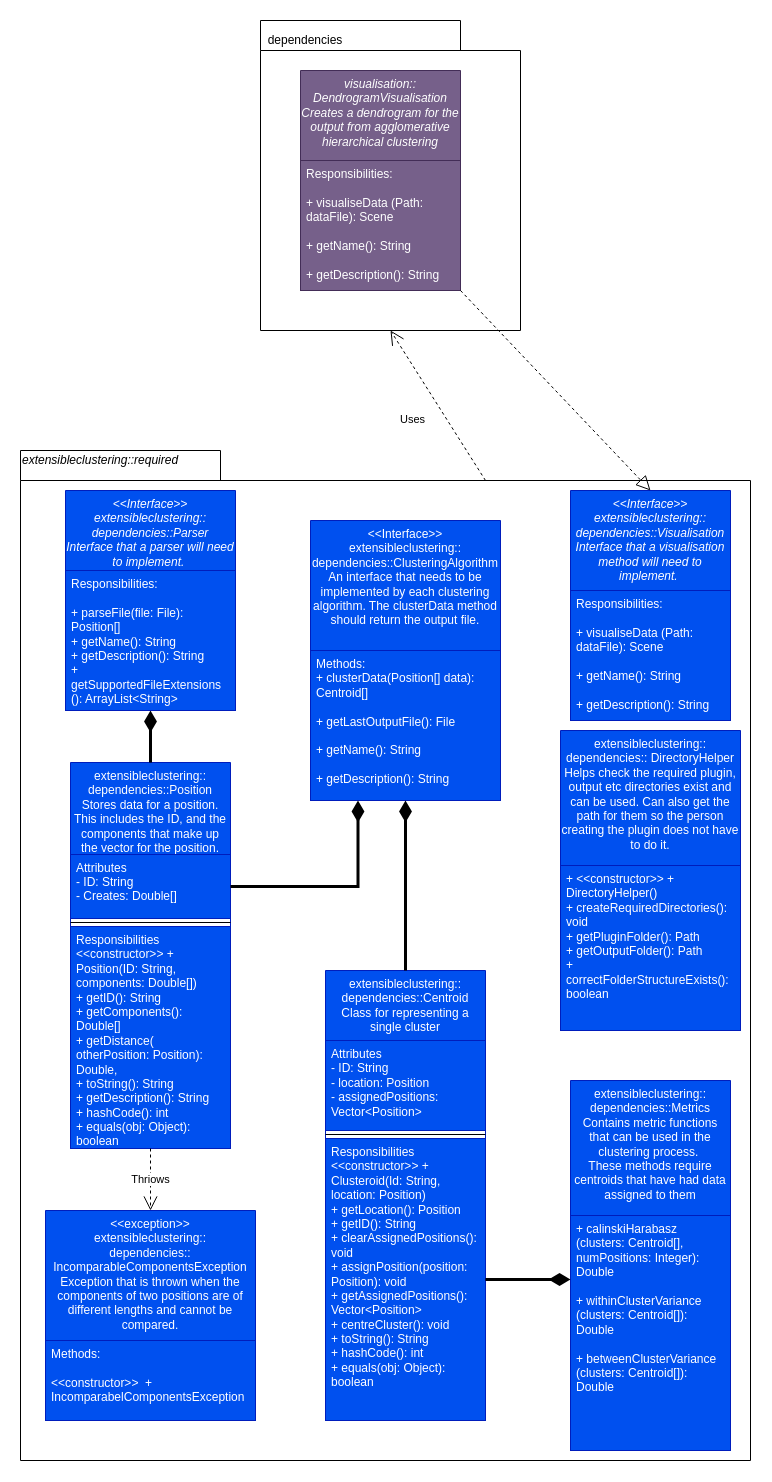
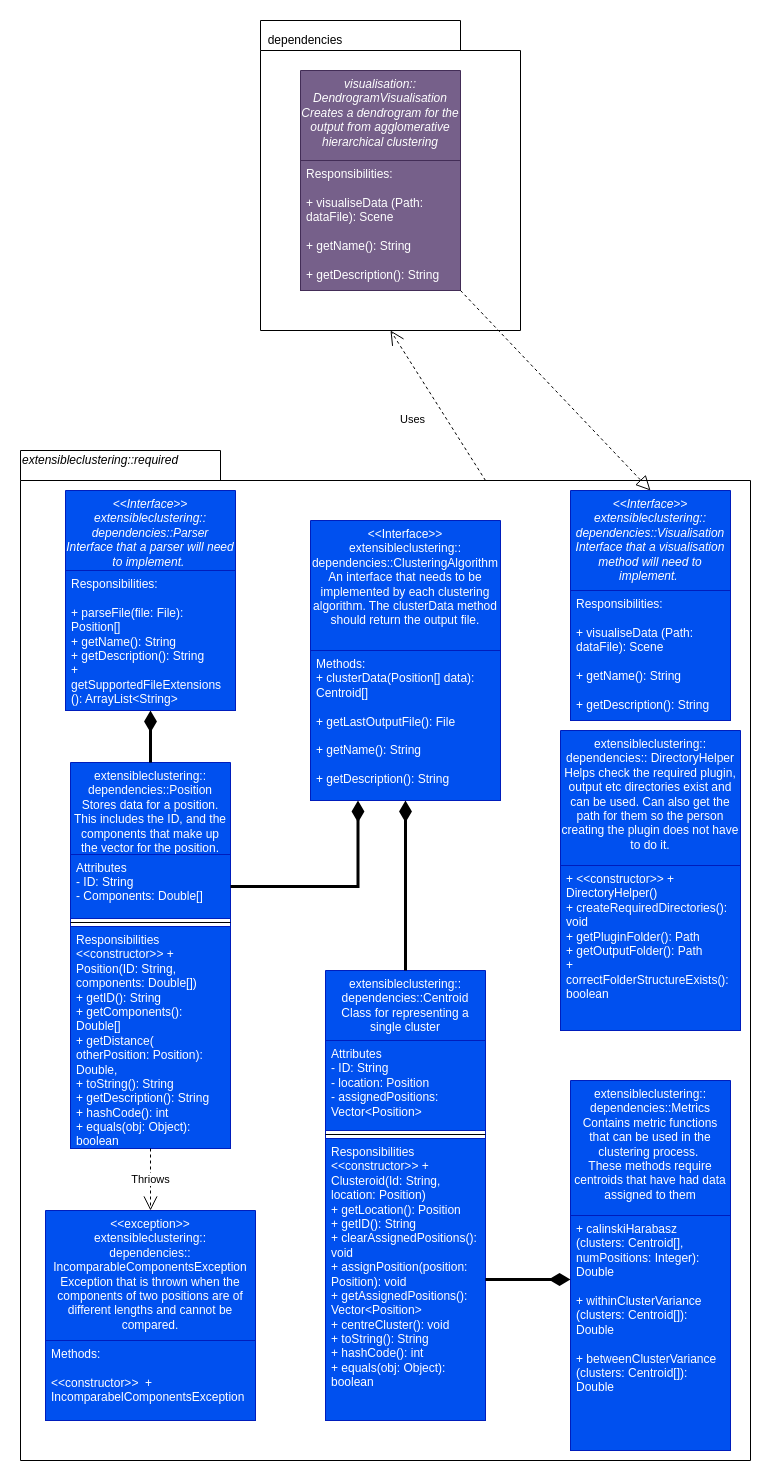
  <mxCell id="0" />
  <mxCell id="1" parent="0" />
  <mxCell id="2" value="" style="shape=folder;fontStyle=1;spacingTop=10;tabWidth=200;tabHeight=30;tabPosition=left;html=1;" parent="1" vertex="1"><mxGeometry x="20" y="450" width="730" height="1010" as="geometry" /></mxCell>
  <mxCell id="3" value="extensibleclustering::&#10;dependencies::Position&#10;Stores data for a position. This includes the ID, and the components that make up the vector for the position." style="swimlane;fontStyle=0;align=center;verticalAlign=top;childLayout=stackLayout;horizontal=1;startSize=92;horizontalStack=0;resizeParent=1;resizeLast=0;collapsible=1;marginBottom=0;rounded=0;shadow=0;strokeWidth=1;whiteSpace=wrap;fillColor=#0050ef;strokeColor=#001DBC;fontColor=#ffffff;" parent="1" vertex="1"><mxGeometry x="70" y="762" width="160" height="386" as="geometry"><mxRectangle x="130" y="380" width="160" height="26" as="alternateBounds" /></mxGeometry></mxCell>
- <mxCell id="4" value="Attributes&#10;- ID: String&#10;- Creates: Double[]" style="text;align=left;verticalAlign=top;spacingLeft=4;spacingRight=4;overflow=hidden;rotatable=0;points=[[0,0.5],[1,0.5]];portConstraint=eastwest;rounded=0;shadow=0;html=0;fontStyle=0;fillColor=#0050ef;strokeColor=#001DBC;fontColor=#ffffff;" parent="3" vertex="1"><mxGeometry y="92" width="160" height="64" as="geometry" /></mxCell>
+ <mxCell id="4" value="Attributes&#10;- ID: String&#10;- Components: Double[]" style="text;align=left;verticalAlign=top;spacingLeft=4;spacingRight=4;overflow=hidden;rotatable=0;points=[[0,0.5],[1,0.5]];portConstraint=eastwest;rounded=0;shadow=0;html=0;fontStyle=0;fillColor=#0050ef;strokeColor=#001DBC;fontColor=#ffffff;" parent="3" vertex="1"><mxGeometry y="92" width="160" height="64" as="geometry" /></mxCell>
  <mxCell id="5" value="" style="line;html=1;strokeWidth=1;align=left;verticalAlign=middle;spacingTop=-1;spacingLeft=3;spacingRight=3;rotatable=0;labelPosition=right;points=[];portConstraint=eastwest;" parent="3" vertex="1"><mxGeometry y="156" width="160" height="8" as="geometry" /></mxCell>
  <mxCell id="6" value="Responsibilities&#10;&lt;&lt;constructor&gt;&gt; + Position(ID: String, components: Double[])&#10;+ getID(): String&#10;+ getComponents(): Double[]&#10;+ getDistance( otherPosition: Position): Double, &#10;+ toString(): String&#10;+ getDescription(): String&#10;+ hashCode(): int&#10;+ equals(obj: Object): boolean" style="text;align=left;verticalAlign=top;spacingLeft=4;spacingRight=4;overflow=hidden;rotatable=0;points=[[0,0.5],[1,0.5]];portConstraint=eastwest;fontStyle=0;whiteSpace=wrap;fillColor=#0050ef;strokeColor=#001DBC;fontColor=#ffffff;" parent="3" vertex="1"><mxGeometry y="164" width="160" height="222" as="geometry" /></mxCell>
  <mxCell id="7" value="" style="endArrow=diamondThin;endSize=13;endFill=1;shadow=0;strokeWidth=3;rounded=0;edgeStyle=elbowEdgeStyle;elbow=vertical;strokeColor=#000000;entryX=0.5;entryY=1;entryDx=0;entryDy=0;" parent="1" source="3" edge="1"><mxGeometry width="160" relative="1" as="geometry"><mxPoint x="150" y="573" as="sourcePoint" /><mxPoint x="150" y="710" as="targetPoint" /></mxGeometry></mxCell>
  <mxCell id="8" value="&lt;span style=&quot;font-style: italic ; text-align: center&quot;&gt;extensibleclustering::&lt;/span&gt;&lt;span style=&quot;font-style: italic ; text-align: center&quot;&gt;required&lt;/span&gt;" style="text;html=1;strokeColor=none;fillColor=none;align=left;verticalAlign=middle;whiteSpace=wrap;rounded=0;" parent="1" vertex="1"><mxGeometry x="20" y="440" width="250" height="40" as="geometry" /></mxCell>
  <mxCell id="9" value="&lt;&lt;Interface&gt;&gt;&#10;extensibleclustering::&#10;dependencies::ClusteringAlgorithm&#10;An interface that needs to be implemented by each clustering algorithm. The clusterData method should return the output file." style="swimlane;fontStyle=0;align=center;verticalAlign=top;childLayout=stackLayout;horizontal=1;startSize=130;horizontalStack=0;resizeParent=1;resizeLast=0;collapsible=1;marginBottom=0;rounded=0;shadow=0;strokeWidth=1;whiteSpace=wrap;fillColor=#0050ef;strokeColor=#001DBC;fontColor=#ffffff;" parent="1" vertex="1"><mxGeometry x="310" y="520" width="190" height="280" as="geometry"><mxRectangle x="130" y="380" width="160" height="26" as="alternateBounds" /></mxGeometry></mxCell>
  <mxCell id="10" value="Methods:&#10;+ clusterData(Position[] data): Centroid[] &#10;&#10;+ getLastOutputFile(): File&#10;&#10;+ getName(): String &#10;&#10;+ getDescription(): String" style="text;align=left;verticalAlign=top;spacingLeft=4;spacingRight=4;overflow=hidden;rotatable=0;points=[[0,0.5],[1,0.5]];portConstraint=eastwest;fontStyle=0;whiteSpace=wrap;fillColor=#0050ef;strokeColor=#001DBC;fontColor=#ffffff;" parent="9" vertex="1"><mxGeometry y="130" width="190" height="150" as="geometry" /></mxCell>
  <mxCell id="11" value="extensibleclustering::&#10;dependencies::Metrics&#10;Contains metric functions that can be used in the clustering process. &#10;These methods require centroids that have had data assigned to them" style="swimlane;fontStyle=0;align=center;verticalAlign=top;childLayout=stackLayout;horizontal=1;startSize=135;horizontalStack=0;resizeParent=1;resizeLast=0;collapsible=1;marginBottom=0;rounded=0;shadow=0;strokeWidth=1;whiteSpace=wrap;fillColor=#0050ef;strokeColor=#001DBC;fontColor=#ffffff;" parent="1" vertex="1"><mxGeometry x="570" y="1080" width="160" height="370" as="geometry"><mxRectangle x="130" y="380" width="160" height="26" as="alternateBounds" /></mxGeometry></mxCell>
  <mxCell id="12" value="+ calinskiHarabasz (clusters: Centroid[], numPositions: Integer): Double&#10;&#10;+ withinClusterVariance (clusters: Centroid[]): Double&#10;&#10;+ betweenClusterVariance (clusters: Centroid[]): Double" style="text;align=left;verticalAlign=top;spacingLeft=4;spacingRight=4;overflow=hidden;rotatable=0;points=[[0,0.5],[1,0.5]];portConstraint=eastwest;fontStyle=0;whiteSpace=wrap;fillColor=#0050ef;strokeColor=#001DBC;fontColor=#ffffff;" parent="11" vertex="1"><mxGeometry y="135" width="160" height="235" as="geometry" /></mxCell>
  <mxCell id="13" value="extensibleclustering::&#10;dependencies::Centroid&#10;Class for representing a single cluster" style="swimlane;fontStyle=0;align=center;verticalAlign=top;childLayout=stackLayout;horizontal=1;startSize=70;horizontalStack=0;resizeParent=1;resizeLast=0;collapsible=1;marginBottom=0;rounded=0;shadow=0;strokeWidth=1;whiteSpace=wrap;fillColor=#0050ef;strokeColor=#001DBC;fontColor=#ffffff;" parent="1" vertex="1"><mxGeometry x="325" y="970" width="160" height="450" as="geometry"><mxRectangle x="130" y="380" width="160" height="26" as="alternateBounds" /></mxGeometry></mxCell>
  <mxCell id="14" value="Attributes&#10;- ID: String&#10;- location: Position&#10;- assignedPositions: Vector&lt;Position&gt;" style="text;align=left;verticalAlign=top;spacingLeft=4;spacingRight=4;overflow=hidden;rotatable=0;points=[[0,0.5],[1,0.5]];portConstraint=eastwest;rounded=0;shadow=0;html=0;fontStyle=0;whiteSpace=wrap;fillColor=#0050ef;strokeColor=#001DBC;fontColor=#ffffff;" parent="13" vertex="1"><mxGeometry y="70" width="160" height="90" as="geometry" /></mxCell>
  <mxCell id="15" value="" style="line;html=1;strokeWidth=1;align=left;verticalAlign=middle;spacingTop=-1;spacingLeft=3;spacingRight=3;rotatable=0;labelPosition=right;points=[];portConstraint=eastwest;" parent="13" vertex="1"><mxGeometry y="160" width="160" height="8" as="geometry" /></mxCell>
  <mxCell id="16" value="Responsibilities&#10;&lt;&lt;constructor&gt;&gt; + Clusteroid(Id: String, location: Position)&#10;+ getLocation(): Position&#10;+ getID(): String&#10;+ clearAssignedPositions(): void&#10;+ assignPosition(position: Position): void&#10;+ getAssignedPositions(): Vector&lt;Position&gt;&#10;+ centreCluster(): void&#10;+ toString(): String&#10;+ hashCode(): int&#10;+ equals(obj: Object): boolean" style="text;align=left;verticalAlign=top;spacingLeft=4;spacingRight=4;overflow=hidden;rotatable=0;points=[[0,0.5],[1,0.5]];portConstraint=eastwest;fontStyle=0;whiteSpace=wrap;fillColor=#0050ef;strokeColor=#001DBC;fontColor=#ffffff;" parent="13" vertex="1"><mxGeometry y="168" width="160" height="282" as="geometry" /></mxCell>
  <mxCell id="17" value="" style="endArrow=diamondThin;endSize=13;endFill=1;shadow=0;strokeWidth=3;rounded=0;edgeStyle=elbowEdgeStyle;elbow=vertical;strokeColor=#000000;entryX=0.25;entryY=1;entryDx=0;entryDy=0;exitX=1;exitY=0.5;exitDx=0;exitDy=0;" parent="1" source="4" target="9" edge="1"><mxGeometry width="160" relative="1" as="geometry"><mxPoint x="290" y="912" as="sourcePoint" /><mxPoint x="290" y="860" as="targetPoint" /><Array as="points"><mxPoint x="360" y="886" /></Array></mxGeometry></mxCell>
  <mxCell id="18" value="" style="endArrow=diamondThin;endSize=13;endFill=1;shadow=0;strokeWidth=3;rounded=0;edgeStyle=elbowEdgeStyle;elbow=vertical;strokeColor=#000000;entryX=0.5;entryY=1;entryDx=0;entryDy=0;exitX=0.5;exitY=0;exitDx=0;exitDy=0;" parent="1" source="13" target="9" edge="1"><mxGeometry width="160" relative="1" as="geometry"><mxPoint x="384.5" y="952" as="sourcePoint" /><mxPoint x="384.5" y="900" as="targetPoint" /></mxGeometry></mxCell>
  <mxCell id="19" value="&lt;&lt;exception&gt;&gt;&#10;extensibleclustering::&#10;dependencies:: IncomparableComponentsException&#10;Exception that is thrown when the components of two positions are of different lengths and cannot be compared." style="swimlane;fontStyle=0;align=center;verticalAlign=top;childLayout=stackLayout;horizontal=1;startSize=130;horizontalStack=0;resizeParent=1;resizeLast=0;collapsible=1;marginBottom=0;rounded=0;shadow=0;strokeWidth=1;whiteSpace=wrap;fillColor=#0050ef;strokeColor=#001DBC;fontColor=#ffffff;" parent="1" vertex="1"><mxGeometry x="45" y="1210" width="210" height="210" as="geometry"><mxRectangle x="130" y="380" width="160" height="26" as="alternateBounds" /></mxGeometry></mxCell>
  <mxCell id="20" value="Methods: &#10;&#10;&lt;&lt;constructor&gt;&gt;  + IncomparabelComponentsException" style="text;align=left;verticalAlign=top;spacingLeft=4;spacingRight=4;overflow=hidden;rotatable=0;points=[[0,0.5],[1,0.5]];portConstraint=eastwest;fontStyle=0;whiteSpace=wrap;fillColor=#0050ef;strokeColor=#001DBC;fontColor=#ffffff;" parent="19" vertex="1"><mxGeometry y="130" width="210" height="80" as="geometry" /></mxCell>
  <mxCell id="21" value="Thriows" style="endArrow=open;endSize=12;dashed=1;html=1;entryX=0.5;entryY=0;entryDx=0;entryDy=0;exitX=0.5;exitY=1;exitDx=0;exitDy=0;" parent="1" source="3" target="19" edge="1"><mxGeometry width="160" relative="1" as="geometry"><mxPoint x="710" y="980" as="sourcePoint" /><mxPoint x="870" y="980" as="targetPoint" /></mxGeometry></mxCell>
  <mxCell id="22" value="" style="endArrow=diamondThin;endSize=13;endFill=1;shadow=0;strokeWidth=3;rounded=0;edgeStyle=elbowEdgeStyle;elbow=vertical;strokeColor=#000000;exitX=1;exitY=0.5;exitDx=0;exitDy=0;" parent="1" source="16" edge="1"><mxGeometry width="160" relative="1" as="geometry"><mxPoint x="530" y="1140" as="sourcePoint" /><mxPoint x="570" y="1279" as="targetPoint" /><Array as="points"><mxPoint x="530" y="1279" /></Array></mxGeometry></mxCell>
  <mxCell id="23" value="extensibleclustering::&#10;dependencies:: DirectoryHelper&#10;Helps check the required plugin, output etc directories exist and can be used. Can also get the path for them so the person creating the plugin does not have to do it." style="swimlane;fontStyle=0;align=center;verticalAlign=top;childLayout=stackLayout;horizontal=1;startSize=135;horizontalStack=0;resizeParent=1;resizeLast=0;collapsible=1;marginBottom=0;rounded=0;shadow=0;strokeWidth=1;whiteSpace=wrap;fillColor=#0050ef;strokeColor=#001DBC;fontColor=#ffffff;" parent="1" vertex="1"><mxGeometry x="560" y="730" width="180" height="300" as="geometry"><mxRectangle x="130" y="380" width="160" height="26" as="alternateBounds" /></mxGeometry></mxCell>
  <mxCell id="24" value="+ &lt;&lt;constructor&gt;&gt; + DirectoryHelper()&#10;+ createRequiredDirectories(): void&#10;+ getPluginFolder(): Path&#10;+ getOutputFolder(): Path&#10;+ correctFolderStructureExists(): boolean" style="text;align=left;verticalAlign=top;spacingLeft=4;spacingRight=4;overflow=hidden;rotatable=0;points=[[0,0.5],[1,0.5]];portConstraint=eastwest;fontStyle=0;whiteSpace=wrap;fillColor=#0050ef;strokeColor=#001DBC;fontColor=#ffffff;" parent="23" vertex="1"><mxGeometry y="135" width="180" height="165" as="geometry" /></mxCell>
  <mxCell id="25" value="&lt;&lt;Interface&gt;&gt;&#10;extensibleclustering::&#10;dependencies::Visualisation&#10;Interface that a visualisation method will need to implement. " style="swimlane;fontStyle=2;align=center;verticalAlign=top;childLayout=stackLayout;horizontal=1;startSize=100;horizontalStack=0;resizeParent=1;resizeLast=0;collapsible=1;marginBottom=0;rounded=0;shadow=0;strokeWidth=1;whiteSpace=wrap;fillColor=#0050ef;strokeColor=#001DBC;fontColor=#ffffff;" parent="1" vertex="1"><mxGeometry x="570" y="490" width="160" height="230" as="geometry"><mxRectangle x="230" y="140" width="160" height="26" as="alternateBounds" /></mxGeometry></mxCell>
  <mxCell id="26" value="Responsibilities:&#10;&#10;+ visualiseData (Path: dataFile): Scene&#10;&#10;+ getName(): String&#10;&#10;+ getDescription(): String" style="text;align=left;verticalAlign=top;spacingLeft=4;spacingRight=4;overflow=hidden;rotatable=0;points=[[0,0.5],[1,0.5]];portConstraint=eastwest;whiteSpace=wrap;fillColor=#0050ef;strokeColor=#001DBC;fontColor=#ffffff;" parent="25" vertex="1"><mxGeometry y="100" width="160" height="130" as="geometry" /></mxCell>
  <mxCell id="27" value="" style="shape=folder;fontStyle=1;spacingTop=10;tabWidth=200;tabHeight=30;tabPosition=left;html=1;" parent="1" vertex="1"><mxGeometry x="260" y="20" width="260" height="310" as="geometry" /></mxCell>
  <mxCell id="28" value="visualisation:: DendrogramVisualisation&#10;Creates a dendrogram for the output from agglomerative hierarchical clustering" style="swimlane;fontStyle=2;align=center;verticalAlign=top;childLayout=stackLayout;horizontal=1;startSize=90;horizontalStack=0;resizeParent=1;resizeLast=0;collapsible=1;marginBottom=0;rounded=0;shadow=0;strokeWidth=1;whiteSpace=wrap;fillColor=#76608a;strokeColor=#432D57;fontColor=#ffffff;" parent="1" vertex="1"><mxGeometry x="300" y="70" width="160" height="220" as="geometry"><mxRectangle x="230" y="140" width="160" height="26" as="alternateBounds" /></mxGeometry></mxCell>
  <mxCell id="29" value="Responsibilities:&#10;&#10;+ visualiseData (Path: dataFile): Scene&#10;&#10;+ getName(): String&#10;&#10;+ getDescription(): String" style="text;align=left;verticalAlign=top;spacingLeft=4;spacingRight=4;overflow=hidden;rotatable=0;points=[[0,0.5],[1,0.5]];portConstraint=eastwest;whiteSpace=wrap;fillColor=#76608a;strokeColor=#432D57;fontColor=#ffffff;" parent="28" vertex="1"><mxGeometry y="90" width="160" height="130" as="geometry" /></mxCell>
  <mxCell id="30" value="dependencies" style="text;html=1;strokeColor=none;fillColor=none;align=center;verticalAlign=middle;whiteSpace=wrap;rounded=0;" parent="1" vertex="1"><mxGeometry x="285" y="30" width="40" height="20" as="geometry" /></mxCell>
  <mxCell id="31" value="Uses" style="endArrow=open;endSize=12;dashed=1;html=1;exitX=0;exitY=0;exitDx=465;exitDy=30;exitPerimeter=0;entryX=0.5;entryY=1;entryDx=0;entryDy=0;entryPerimeter=0;" parent="1" source="2" target="27" edge="1"><mxGeometry x="0.025" y="29" width="160" relative="1" as="geometry"><mxPoint x="340" y="330" as="sourcePoint" /><mxPoint x="500" y="330" as="targetPoint" /><mxPoint as="offset" /></mxGeometry></mxCell>
  <mxCell id="32" value="" style="endArrow=block;dashed=1;endFill=0;endSize=12;html=1;exitX=1;exitY=1;exitDx=0;exitDy=0;entryX=0.5;entryY=0;entryDx=0;entryDy=0;" parent="1" source="28" target="25" edge="1"><mxGeometry width="160" relative="1" as="geometry"><mxPoint x="340" y="330" as="sourcePoint" /><mxPoint x="500" y="330" as="targetPoint" /></mxGeometry></mxCell>
  <mxCell id="33" value="&lt;&lt;Interface&gt;&gt;&#10;extensibleclustering::&#10;dependencies::Parser&#10;Interface that a parser will need to implement. " style="swimlane;fontStyle=2;align=center;verticalAlign=top;childLayout=stackLayout;horizontal=1;startSize=80;horizontalStack=0;resizeParent=1;resizeLast=0;collapsible=1;marginBottom=0;rounded=0;shadow=0;strokeWidth=1;whiteSpace=wrap;fillColor=#0050ef;strokeColor=#001DBC;fontColor=#ffffff;" vertex="1" parent="1"><mxGeometry x="65" y="490" width="170" height="220" as="geometry"><mxRectangle x="230" y="140" width="160" height="26" as="alternateBounds" /></mxGeometry></mxCell>
  <mxCell id="34" value="Responsibilities:&#10;&#10;+ parseFile(file: File):  Position[] &#10;+ getName(): String&#10;+ getDescription(): String&#10;+ getSupportedFileExtensions (): ArrayList&lt;String&gt;" style="text;align=left;verticalAlign=top;spacingLeft=4;spacingRight=4;overflow=hidden;rotatable=0;points=[[0,0.5],[1,0.5]];portConstraint=eastwest;whiteSpace=wrap;fillColor=#0050ef;strokeColor=#001DBC;fontColor=#ffffff;" vertex="1" parent="33"><mxGeometry y="80" width="170" height="140" as="geometry" /></mxCell>
